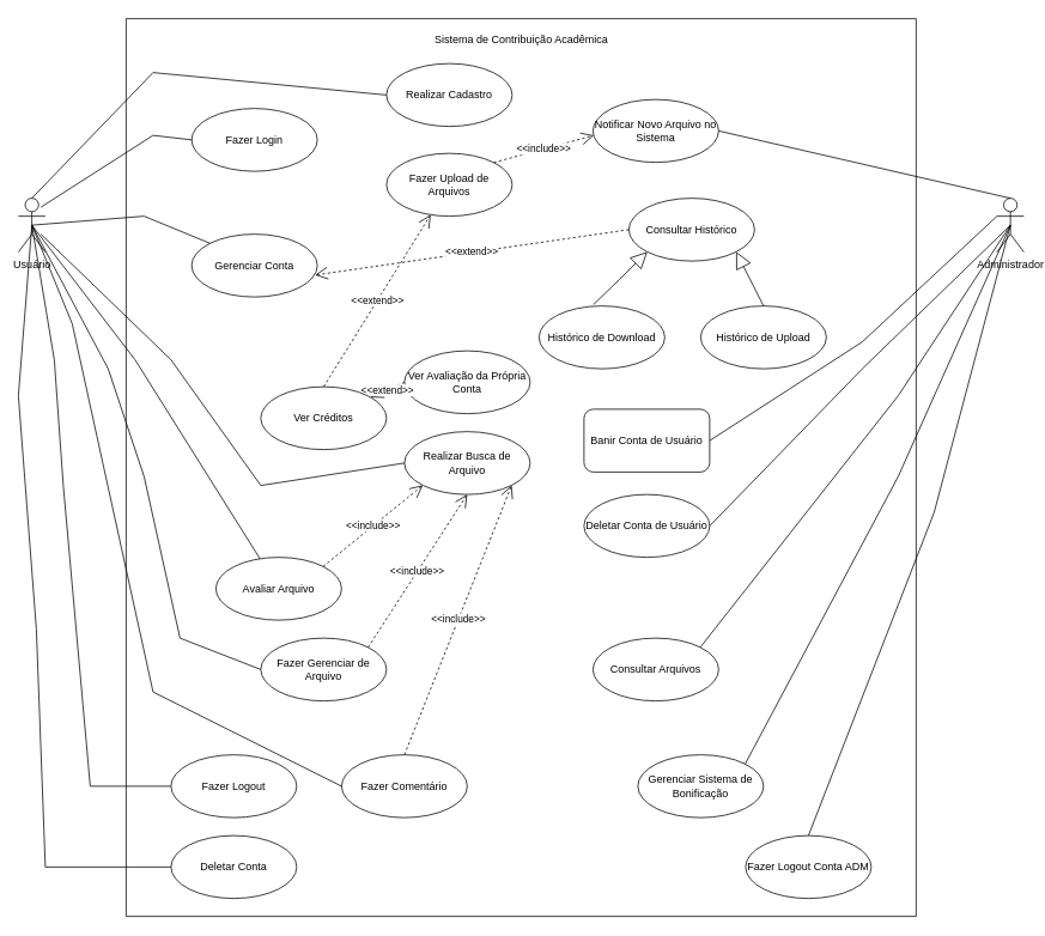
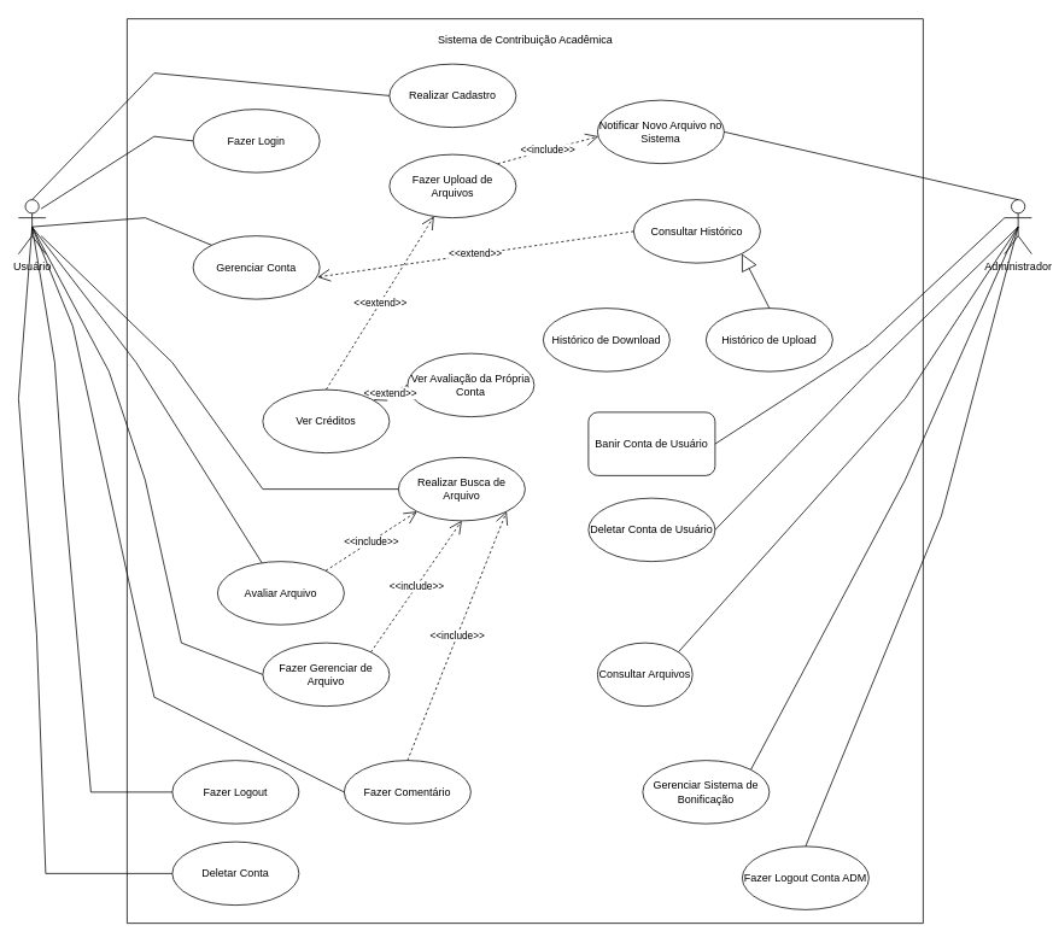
  <mxCell id="0" />
  <mxCell id="1" parent="0" />
  <mxCell id="2" value="" style="swimlane;startSize=0;" vertex="1" parent="1"><mxGeometry x="140" y="20" width="880" height="1000" as="geometry"><mxRectangle x="200" y="80" width="50" height="40" as="alternateBounds" /></mxGeometry></mxCell>
  <mxCell id="3" value="Realizar Cadastro" style="ellipse;whiteSpace=wrap;html=1;" vertex="1" parent="2"><mxGeometry x="290" y="50" width="140" height="70" as="geometry" /></mxCell>
  <mxCell id="4" value="Sistema de Contribuição Acadêmica" style="text;html=1;align=center;verticalAlign=middle;resizable=0;points=[];autosize=1;strokeColor=none;fillColor=none;" vertex="1" parent="2"><mxGeometry x="330" y="8" width="220" height="30" as="geometry" /></mxCell>
  <mxCell id="5" value="Fazer Login" style="ellipse;whiteSpace=wrap;html=1;" vertex="1" parent="2"><mxGeometry x="73" y="100" width="140" height="70" as="geometry" /></mxCell>
  <mxCell id="6" value="Consultar Histórico" style="ellipse;whiteSpace=wrap;html=1;" vertex="1" parent="2"><mxGeometry x="560" y="200" width="140" height="70" as="geometry" /></mxCell>
  <mxCell id="7" value="Fazer Upload de Arquivos" style="ellipse;whiteSpace=wrap;html=1;" vertex="1" parent="2"><mxGeometry x="290" y="150" width="140" height="70" as="geometry" /></mxCell>
  <mxCell id="8" value="Fazer Gerenciar de Arquivo" style="ellipse;whiteSpace=wrap;html=1;" vertex="1" parent="2"><mxGeometry x="150" y="690" width="140" height="70" as="geometry" /></mxCell>
  <mxCell id="9" value="Deletar Conta" style="ellipse;whiteSpace=wrap;html=1;" vertex="1" parent="2"><mxGeometry x="50" y="910" width="140" height="70" as="geometry" /></mxCell>
  <mxCell id="10" value="Fazer Logout" style="ellipse;whiteSpace=wrap;html=1;" vertex="1" parent="2"><mxGeometry x="50" y="820" width="140" height="70" as="geometry" /></mxCell>
  <mxCell id="11" value="Gerenciar Conta" style="ellipse;whiteSpace=wrap;html=1;" vertex="1" parent="2"><mxGeometry x="73" y="240" width="140" height="70" as="geometry" /></mxCell>
  <mxCell id="12" value="&amp;lt;&amp;lt;extend&amp;gt;&amp;gt;" style="endArrow=open;endSize=12;dashed=1;html=1;rounded=0;entryX=0.982;entryY=0.651;entryDx=0;entryDy=0;exitX=0;exitY=0.5;exitDx=0;exitDy=0;entryPerimeter=0;" edge="1" parent="2" source="6" target="11"><mxGeometry width="160" relative="1" as="geometry"><mxPoint x="320" y="225" as="sourcePoint" /><mxPoint x="223" y="285" as="targetPoint" /></mxGeometry></mxCell>
  <mxCell id="13" value="Ver Avaliação da Própria Conta" style="ellipse;whiteSpace=wrap;html=1;" vertex="1" parent="2"><mxGeometry x="310" y="370" width="140" height="70" as="geometry" /></mxCell>
  <mxCell id="14" value="&amp;lt;&amp;lt;extend&amp;gt;&amp;gt;" style="endArrow=open;endSize=12;dashed=1;html=1;rounded=0;exitX=0;exitY=0.5;exitDx=0;exitDy=0;" edge="1" parent="2" source="13" target="29"><mxGeometry width="160" relative="1" as="geometry"><mxPoint x="320" y="325" as="sourcePoint" /><mxPoint x="220" y="296" as="targetPoint" /></mxGeometry></mxCell>
- <mxCell id="15" value="Realizar Busca de Arquivo" style="ellipse;whiteSpace=wrap;html=1;" vertex="1" parent="2"><mxGeometry x="310" y="460" width="140" height="70" as="geometry" /></mxCell>
+ <mxCell id="15" value="Realizar Busca de Arquivo" style="ellipse;whiteSpace=wrap;html=1;" vertex="1" parent="2"><mxGeometry x="300" y="485" width="140" height="70" as="geometry" /></mxCell>
  <mxCell id="16" value="&amp;lt;&amp;lt;include&amp;gt;&amp;gt;" style="endArrow=open;endSize=12;dashed=1;html=1;rounded=0;entryX=0.5;entryY=1;entryDx=0;entryDy=0;exitX=1;exitY=0;exitDx=0;exitDy=0;" edge="1" parent="2" source="8" target="15"><mxGeometry width="160" relative="1" as="geometry"><mxPoint x="320" y="415" as="sourcePoint" /><mxPoint x="202" y="310" as="targetPoint" /><Array as="points" /></mxGeometry></mxCell>
  <mxCell id="17" value="Avaliar Arquivo" style="ellipse;whiteSpace=wrap;html=1;" vertex="1" parent="2"><mxGeometry x="100" y="600" width="140" height="70" as="geometry" /></mxCell>
  <mxCell id="18" value="&amp;lt;&amp;lt;include&amp;gt;&amp;gt;" style="endArrow=open;endSize=12;dashed=1;html=1;rounded=0;entryX=0;entryY=1;entryDx=0;entryDy=0;exitX=1;exitY=0;exitDx=0;exitDy=0;" edge="1" parent="2" source="17" target="15"><mxGeometry width="160" relative="1" as="geometry"><mxPoint x="289" y="630" as="sourcePoint" /><mxPoint x="390" y="540" as="targetPoint" /><Array as="points" /></mxGeometry></mxCell>
  <mxCell id="19" value="Histórico de Download" style="ellipse;whiteSpace=wrap;html=1;" vertex="1" parent="2"><mxGeometry x="460" y="320" width="140" height="70" as="geometry" /></mxCell>
  <mxCell id="20" value="Histórico de Upload" style="ellipse;whiteSpace=wrap;html=1;" vertex="1" parent="2"><mxGeometry x="640" y="320" width="140" height="70" as="geometry" /></mxCell>
- <mxCell id="21" value="" style="endArrow=block;endSize=16;endFill=0;html=1;rounded=0;entryX=0;entryY=1;entryDx=0;entryDy=0;exitX=0.432;exitY=-0.021;exitDx=0;exitDy=0;exitPerimeter=0;" edge="1" parent="2" source="19" target="6"><mxGeometry width="160" relative="1" as="geometry"><mxPoint x="470" y="410" as="sourcePoint" /><mxPoint x="630" y="410" as="targetPoint" /><Array as="points"><mxPoint x="550" y="290" /></Array></mxGeometry></mxCell>
  <mxCell id="22" value="" style="endArrow=block;endSize=16;endFill=0;html=1;rounded=0;entryX=1;entryY=1;entryDx=0;entryDy=0;exitX=0.5;exitY=0;exitDx=0;exitDy=0;" edge="1" parent="2" source="20" target="6"><mxGeometry width="160" relative="1" as="geometry"><mxPoint x="557" y="329" as="sourcePoint" /><mxPoint x="591" y="270" as="targetPoint" /><Array as="points" /></mxGeometry></mxCell>
  <mxCell id="23" value="Banir Conta de Usuário" style="whiteSpace=wrap;html=1;rounded=1;" vertex="1" parent="2"><mxGeometry x="510" y="435" width="140" height="70" as="geometry" /></mxCell>
  <mxCell id="24" value="Deletar Conta de Usuário" style="ellipse;whiteSpace=wrap;html=1;" vertex="1" parent="2"><mxGeometry x="510" y="530" width="140" height="70" as="geometry" /></mxCell>
  <mxCell id="25" value="Notificar Novo Arquivo no Sistema" style="ellipse;whiteSpace=wrap;html=1;" vertex="1" parent="2"><mxGeometry x="520" y="90" width="140" height="70" as="geometry" /></mxCell>
  <mxCell id="26" value="&amp;lt;&amp;lt;include&amp;gt;&amp;gt;" style="endArrow=open;endSize=12;dashed=1;html=1;rounded=0;entryX=0.5;entryY=1;entryDx=0;entryDy=0;exitX=1;exitY=0;exitDx=0;exitDy=0;" edge="1" parent="2" source="7"><mxGeometry width="160" relative="1" as="geometry"><mxPoint x="420" y="220" as="sourcePoint" /><mxPoint x="521" y="130" as="targetPoint" /><Array as="points" /></mxGeometry></mxCell>
  <mxCell id="27" value="Gerenciar Sistema de Bonificação" style="ellipse;whiteSpace=wrap;html=1;" vertex="1" parent="2"><mxGeometry x="570" y="820" width="140" height="70" as="geometry" /></mxCell>
- <mxCell id="28" value="Fazer Logout Conta ADM" style="ellipse;whiteSpace=wrap;html=1;" vertex="1" parent="2"><mxGeometry x="690" y="910" width="140" height="70" as="geometry" /></mxCell>
+ <mxCell id="28" value="Fazer Logout Conta ADM" style="ellipse;whiteSpace=wrap;html=1;" vertex="1" parent="2"><mxGeometry x="680" y="915" width="140" height="70" as="geometry" /></mxCell>
  <mxCell id="29" value="Ver Créditos" style="ellipse;whiteSpace=wrap;html=1;" vertex="1" parent="2"><mxGeometry x="150" y="410" width="140" height="70" as="geometry" /></mxCell>
  <mxCell id="30" value="&amp;lt;&amp;lt;extend&amp;gt;&amp;gt;" style="endArrow=open;endSize=12;dashed=1;html=1;rounded=0;exitX=0.5;exitY=0;exitDx=0;exitDy=0;" edge="1" parent="2" source="29" target="7"><mxGeometry width="160" relative="1" as="geometry"><mxPoint x="320" y="415" as="sourcePoint" /><mxPoint x="202" y="310" as="targetPoint" /></mxGeometry></mxCell>
  <mxCell id="31" value="Fazer Comentário" style="ellipse;whiteSpace=wrap;html=1;" vertex="1" parent="2"><mxGeometry x="240" y="820" width="140" height="70" as="geometry" /></mxCell>
  <mxCell id="32" value="&amp;lt;&amp;lt;include&amp;gt;&amp;gt;" style="endArrow=open;endSize=12;dashed=1;html=1;rounded=0;entryX=1;entryY=1;entryDx=0;entryDy=0;exitX=0.5;exitY=0;exitDx=0;exitDy=0;" edge="1" parent="2" source="31" target="15"><mxGeometry width="160" relative="1" as="geometry"><mxPoint x="289" y="630" as="sourcePoint" /><mxPoint x="390" y="540" as="targetPoint" /><Array as="points" /></mxGeometry></mxCell>
- <mxCell id="33" value="Consultar Arquivos" style="ellipse;whiteSpace=wrap;html=1;" vertex="1" parent="2"><mxGeometry x="520" y="690" width="140" height="70" as="geometry" /></mxCell>
+ <mxCell id="33" value="Consultar Arquivos" style="ellipse;whiteSpace=wrap;html=1;" vertex="1" parent="2"><mxGeometry x="520" y="690" width="105" height="70" as="geometry" /></mxCell>
  <mxCell id="34" value="Usuário" style="shape=umlActor;verticalLabelPosition=bottom;verticalAlign=top;html=1;outlineConnect=0;" vertex="1" parent="1"><mxGeometry x="20" y="220" width="30" height="60" as="geometry" /></mxCell>
  <mxCell id="35" value="Administrador" style="shape=umlActor;verticalLabelPosition=bottom;verticalAlign=top;html=1;outlineConnect=0;" vertex="1" parent="1"><mxGeometry x="1110" y="220" width="30" height="60" as="geometry" /></mxCell>
  <mxCell id="36" value="" style="endArrow=none;endSize=16;endFill=0;html=1;rounded=0;entryX=1;entryY=0.5;entryDx=0;entryDy=0;exitX=0.5;exitY=0;exitDx=0;exitDy=0;exitPerimeter=0;startFill=0;" edge="1" parent="1" source="35" target="25"><mxGeometry width="160" relative="1" as="geometry"><mxPoint x="931" y="240" as="sourcePoint" /><mxPoint x="900" y="180" as="targetPoint" /><Array as="points" /></mxGeometry></mxCell>
  <mxCell id="37" value="" style="endArrow=none;endSize=16;endFill=0;html=1;rounded=0;exitX=1;exitY=0.5;exitDx=0;exitDy=0;startFill=0;entryX=0;entryY=0.333;entryDx=0;entryDy=0;entryPerimeter=0;" edge="1" parent="1" source="23" target="35"><mxGeometry width="160" relative="1" as="geometry"><mxPoint x="1135" y="230" as="sourcePoint" /><mxPoint x="1100" y="260" as="targetPoint" /><Array as="points"><mxPoint x="960" y="380" /></Array></mxGeometry></mxCell>
  <mxCell id="38" value="" style="endArrow=none;endSize=16;endFill=0;html=1;rounded=0;exitX=1;exitY=0.5;exitDx=0;exitDy=0;startFill=0;entryX=0.5;entryY=0.5;entryDx=0;entryDy=0;entryPerimeter=0;" edge="1" parent="1" source="24" target="35"><mxGeometry width="160" relative="1" as="geometry"><mxPoint x="850" y="505" as="sourcePoint" /><mxPoint x="1120" y="250" as="targetPoint" /><Array as="points"><mxPoint x="960" y="410" /></Array></mxGeometry></mxCell>
  <mxCell id="39" value="" style="endArrow=none;endSize=16;endFill=0;html=1;rounded=0;entryX=0.5;entryY=0;entryDx=0;entryDy=0;exitX=0;exitY=0.5;exitDx=0;exitDy=0;startFill=0;entryPerimeter=0;" edge="1" parent="1" source="3" target="34"><mxGeometry width="160" relative="1" as="geometry"><mxPoint x="353" y="103" as="sourcePoint" /><mxPoint x="28" y="28" as="targetPoint" /><Array as="points"><mxPoint x="170" y="80" /></Array></mxGeometry></mxCell>
  <mxCell id="40" value="" style="endArrow=none;endSize=16;endFill=0;html=1;rounded=0;entryX=0.5;entryY=0;entryDx=0;entryDy=0;exitX=0;exitY=0.5;exitDx=0;exitDy=0;startFill=0;entryPerimeter=0;" edge="1" parent="1" source="5"><mxGeometry width="160" relative="1" as="geometry"><mxPoint x="440" y="115" as="sourcePoint" /><mxPoint x="45" y="230" as="targetPoint" /><Array as="points"><mxPoint x="170" y="150" /></Array></mxGeometry></mxCell>
  <mxCell id="41" value="" style="endArrow=none;endSize=16;endFill=0;html=1;rounded=0;entryX=0.5;entryY=0.5;entryDx=0;entryDy=0;exitX=0;exitY=0;exitDx=0;exitDy=0;startFill=0;entryPerimeter=0;" edge="1" parent="1" source="11" target="34"><mxGeometry width="160" relative="1" as="geometry"><mxPoint x="223" y="165" as="sourcePoint" /><mxPoint x="55" y="240" as="targetPoint" /><Array as="points"><mxPoint x="160" y="240" /></Array></mxGeometry></mxCell>
  <mxCell id="42" value="" style="endArrow=none;endSize=16;endFill=0;html=1;rounded=0;entryX=0.5;entryY=0.5;entryDx=0;entryDy=0;startFill=0;entryPerimeter=0;" edge="1" parent="1" source="17" target="34"><mxGeometry width="160" relative="1" as="geometry"><mxPoint x="233" y="175" as="sourcePoint" /><mxPoint x="65" y="250" as="targetPoint" /><Array as="points"><mxPoint x="150" y="400" /></Array></mxGeometry></mxCell>
  <mxCell id="43" value="" style="endArrow=none;endSize=16;endFill=0;html=1;rounded=0;entryX=0.5;entryY=0.5;entryDx=0;entryDy=0;exitX=0;exitY=0.5;exitDx=0;exitDy=0;startFill=0;entryPerimeter=0;" edge="1" parent="1" source="8" target="34"><mxGeometry width="160" relative="1" as="geometry"><mxPoint x="243" y="185" as="sourcePoint" /><mxPoint x="75" y="260" as="targetPoint" /><Array as="points"><mxPoint x="200" y="710" /><mxPoint x="160" y="530" /><mxPoint x="120" y="410" /></Array></mxGeometry></mxCell>
  <mxCell id="44" value="" style="endArrow=none;endSize=16;endFill=0;html=1;rounded=0;entryX=0.5;entryY=0.5;entryDx=0;entryDy=0;exitX=0;exitY=0.5;exitDx=0;exitDy=0;startFill=0;entryPerimeter=0;" edge="1" parent="1" source="10" target="34"><mxGeometry width="160" relative="1" as="geometry"><mxPoint x="253" y="195" as="sourcePoint" /><mxPoint x="85" y="270" as="targetPoint" /><Array as="points"><mxPoint x="100" y="875" /><mxPoint x="70" y="540" /><mxPoint x="60" y="400" /></Array></mxGeometry></mxCell>
  <mxCell id="45" value="" style="endArrow=none;endSize=16;endFill=0;html=1;rounded=0;entryX=0.5;entryY=0.5;entryDx=0;entryDy=0;exitX=0;exitY=0.5;exitDx=0;exitDy=0;startFill=0;entryPerimeter=0;" edge="1" parent="1" source="9" target="34"><mxGeometry width="160" relative="1" as="geometry"><mxPoint x="263" y="205" as="sourcePoint" /><mxPoint x="95" y="280" as="targetPoint" /><Array as="points"><mxPoint x="50" y="965" /><mxPoint x="40" y="700" /><mxPoint x="20" y="440" /></Array></mxGeometry></mxCell>
  <mxCell id="46" value="" style="endArrow=none;endSize=16;endFill=0;html=1;rounded=0;exitX=1;exitY=0;exitDx=0;exitDy=0;startFill=0;entryX=0.5;entryY=0.5;entryDx=0;entryDy=0;entryPerimeter=0;" edge="1" parent="1" source="27" target="35"><mxGeometry width="160" relative="1" as="geometry"><mxPoint x="850" y="595" as="sourcePoint" /><mxPoint x="1135" y="260" as="targetPoint" /><Array as="points"><mxPoint x="1000" y="530" /></Array></mxGeometry></mxCell>
  <mxCell id="47" value="" style="endArrow=none;endSize=16;endFill=0;html=1;rounded=0;exitX=0.5;exitY=0;exitDx=0;exitDy=0;startFill=0;entryX=0.5;entryY=0.5;entryDx=0;entryDy=0;entryPerimeter=0;" edge="1" parent="1" source="28" target="35"><mxGeometry width="160" relative="1" as="geometry"><mxPoint x="779" y="660" as="sourcePoint" /><mxPoint x="1135" y="260" as="targetPoint" /><Array as="points"><mxPoint x="1040" y="570" /></Array></mxGeometry></mxCell>
  <mxCell id="48" value="" style="endArrow=none;endSize=16;endFill=0;html=1;rounded=0;entryX=0.5;entryY=0.5;entryDx=0;entryDy=0;exitX=0;exitY=0.5;exitDx=0;exitDy=0;startFill=0;entryPerimeter=0;" edge="1" parent="1" source="31" target="34"><mxGeometry width="160" relative="1" as="geometry"><mxPoint x="223" y="165" as="sourcePoint" /><mxPoint x="55" y="240" as="targetPoint" /><Array as="points"><mxPoint x="170" y="770" /><mxPoint x="80" y="360" /></Array></mxGeometry></mxCell>
  <mxCell id="49" value="" style="endArrow=none;endSize=16;endFill=0;html=1;rounded=0;entryX=0.5;entryY=0.5;entryDx=0;entryDy=0;startFill=0;entryPerimeter=0;exitX=0;exitY=0.5;exitDx=0;exitDy=0;" edge="1" parent="1" source="15"><mxGeometry width="160" relative="1" as="geometry"><mxPoint x="299" y="632" as="sourcePoint" /><mxPoint x="45" y="260" as="targetPoint" /><Array as="points"><mxPoint x="290" y="540" /><mxPoint x="190" y="400" /></Array></mxGeometry></mxCell>
  <mxCell id="50" value="" style="endArrow=none;endSize=16;endFill=0;html=1;rounded=0;exitX=1;exitY=0;exitDx=0;exitDy=0;startFill=0;" edge="1" parent="1" source="33"><mxGeometry width="160" relative="1" as="geometry"><mxPoint x="800" y="595" as="sourcePoint" /><mxPoint x="1125" y="250" as="targetPoint" /><Array as="points"><mxPoint x="1000" y="440" /></Array></mxGeometry></mxCell>
